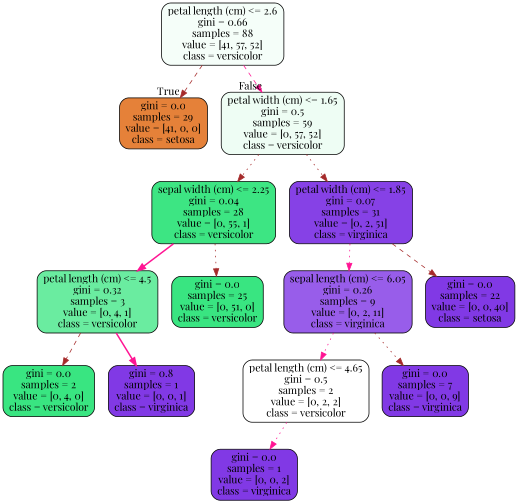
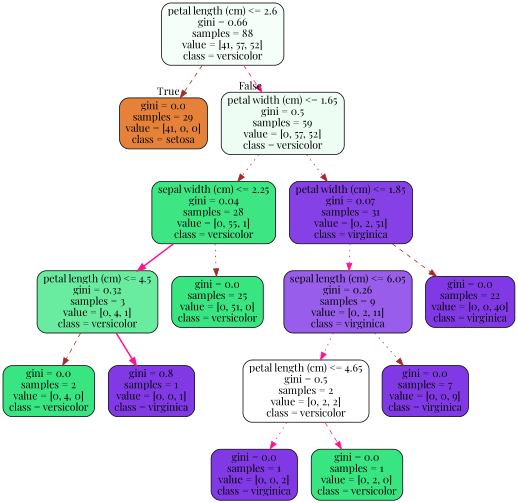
  digraph {
    fontname="Playfair Display"
    node [color=black fillcolor="#8139e5" fontname="Playfair Display" shape=box style="filled, rounded"]
    edge [color=brown fontname="Playfair Display" style=dotted]
    n1 [fillcolor="#f5fef9" label="petal length (cm) <= 2.6\ngini = 0.66\nsamples = 88\nvalue = [41, 57, 52]\nclass = versicolor"]
    n2 [fillcolor="#e58139" label="gini = 0.0\nsamples = 29\nvalue = [41, 0, 0]\nclass = setosa"]
    n3 [fillcolor="#eefdf4" label="petal width (cm) <= 1.65\ngini = 0.5\nsamples = 59\nvalue = [0, 57, 52]\nclass = versicolor"]
    n4 [fillcolor="#3de583" label="sepal width (cm) <= 2.25\ngini = 0.04\nsamples = 28\nvalue = [0, 55, 1]\nclass = versicolor"]
    n5 [fillcolor="#8641e6" label="petal width (cm) <= 1.85\ngini = 0.07\nsamples = 31\nvalue = [0, 2, 51]\nclass = virginica"]
    n6 [fillcolor="#6aeca0" label="petal length (cm) <= 4.5\ngini = 0.32\nsamples = 3\nvalue = [0, 4, 1]\nclass = versicolor"]
    n7 [fillcolor="#39e581" label="gini = 0.0\nsamples = 25\nvalue = [0, 51, 0]\nclass = versicolor"]
    n8 [fillcolor="#985dea" label="sepal length (cm) <= 6.05\ngini = 0.26\nsamples = 9\nvalue = [0, 2, 11]\nclass = virginica"]
-   n9 [label="gini = 0.0\nsamples = 22\nvalue = [0, 0, 40]\nclass = setosa"]
+   n9 [label="gini = 0.0\nsamples = 22\nvalue = [0, 0, 40]\nclass = virginica"]
    n10 [fillcolor="#39e581" label="gini = 0.0\nsamples = 2\nvalue = [0, 4, 0]\nclass = versicolor"]
    n11 [label="gini = 0.8\nsamples = 1\nvalue = [0, 0, 1]\nclass = virginica"]
    n12 [fillcolor="#ffffff" label="petal length (cm) <= 4.65\ngini = 0.5\nsamples = 2\nvalue = [0, 2, 2]\nclass = versicolor"]
    n13 [label="gini = 0.0\nsamples = 7\nvalue = [0, 0, 9]\nclass = virginica"]
    n14 [label="gini = 0.0\nsamples = 1\nvalue = [0, 0, 2]\nclass = virginica"]
+   n15 [fillcolor="#39e581" label="gini = 0.0\nsamples = 1\nvalue = [0, 2, 0]\nclass = versicolor"]
    n1 -> n2 [headlabel=True labelangle=45 labeldistance=2.5 style=dashed]
    n1 -> n3 [color=deeppink headlabel=False labelangle=-45 labeldistance=2.5 style=dashed]
    n3 -> n4
    n3 -> n5
    n4 -> n6 [color=deeppink style=bold]
    n4 -> n7
    n5 -> n8 [color=deeppink]
    n5 -> n9 [style=dashed]
    n6 -> n10 [style=dashed]
    n6 -> n11 [color=deeppink style=bold]
    n8 -> n12 [color=deeppink]
    n8 -> n13
    n12 -> n14 [color=deeppink]
+   n12 -> n15 [color=deeppink style=dashed]
  }
